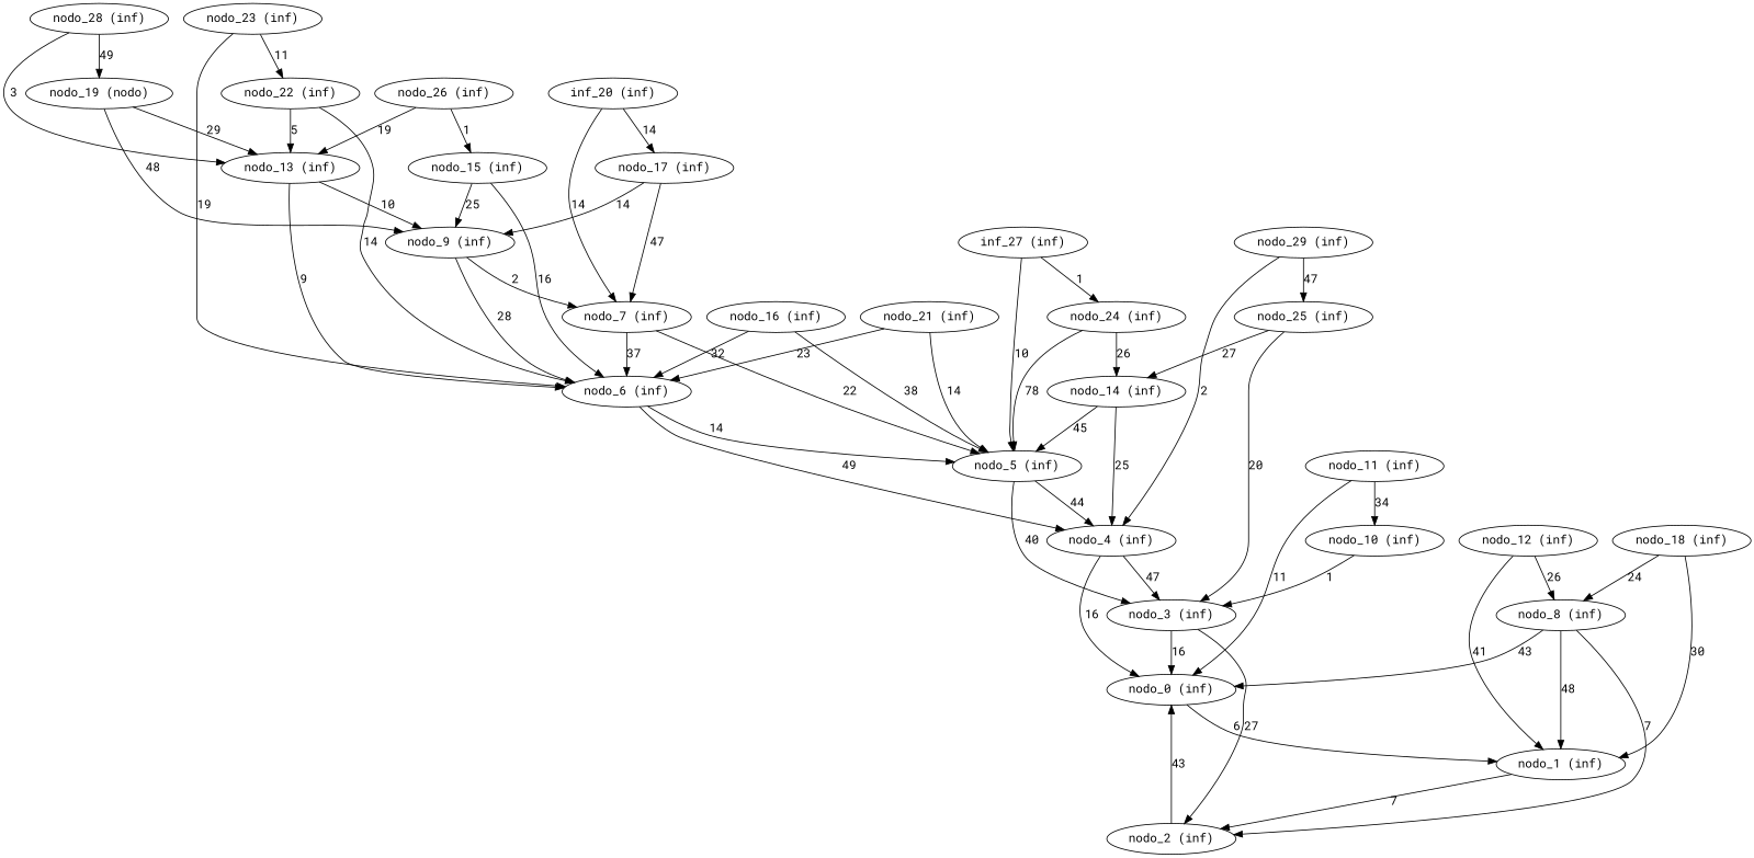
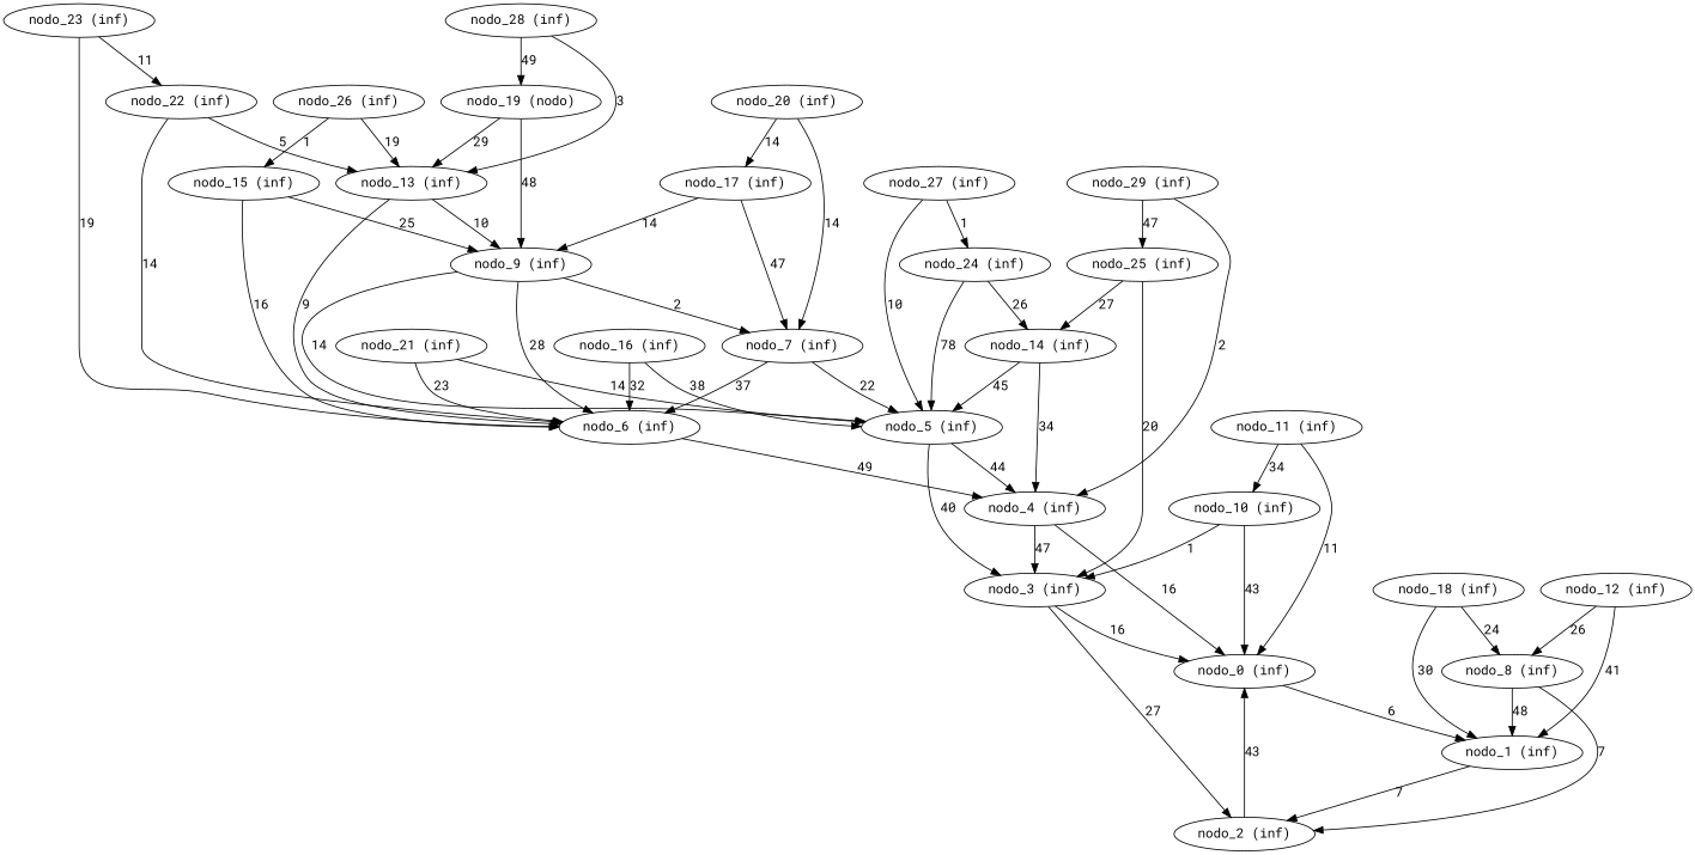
  digraph {
    fontname="Roboto Mono"
    node [fontname="Roboto Mono"]
    edge [fontname="Roboto Mono" weight=14]
    "nodo_0 (inf)"
    "nodo_1 (inf)"
    "nodo_2 (inf)"
    "nodo_3 (inf)"
    "nodo_4 (inf)"
    "nodo_5 (inf)"
    "nodo_6 (inf)"
    "nodo_7 (inf)"
    "nodo_8 (inf)"
    "nodo_9 (inf)"
    "nodo_10 (inf)"
    "nodo_11 (inf)"
    "nodo_12 (inf)"
    "nodo_13 (inf)"
    "nodo_14 (inf)"
    "nodo_15 (inf)"
    "nodo_16 (inf)"
    "nodo_17 (inf)"
    "nodo_18 (inf)"
    n20 [label="nodo_19 (nodo)"]
-   "nodo_20 (inf)" [label="inf_20 (inf)"]
+   "nodo_20 (inf)"
    "nodo_21 (inf)"
    "nodo_22 (inf)"
    "nodo_23 (inf)"
    "nodo_24 (inf)"
    "nodo_25 (inf)"
    "nodo_26 (inf)"
-   "nodo_27 (inf)" [label="inf_27 (inf)"]
+   "nodo_27 (inf)"
    "nodo_28 (inf)"
    "nodo_29 (inf)"
    "nodo_0 (inf)" -> "nodo_1 (inf)" [label=6 weight=6]
    "nodo_1 (inf)" -> "nodo_2 (inf)" [label=7 weight=7]
    "nodo_2 (inf)" -> "nodo_0 (inf)" [label=43 weight=43]
    "nodo_3 (inf)" -> "nodo_0 (inf)" [label=16 weight=16]
    "nodo_3 (inf)" -> "nodo_2 (inf)" [label=27 weight=27]
    "nodo_4 (inf)" -> "nodo_0 (inf)" [label=16 weight=16]
    "nodo_4 (inf)" -> "nodo_3 (inf)" [label=47 weight=47]
    "nodo_5 (inf)" -> "nodo_3 (inf)" [label=40 weight=40]
    "nodo_5 (inf)" -> "nodo_4 (inf)" [label=44 weight=44]
    "nodo_6 (inf)" -> "nodo_4 (inf)" [label=49 weight=49]
-   "nodo_6 (inf)" -> "nodo_5 (inf)" [label=14]
+   "nodo_9 (inf)" -> "nodo_5 (inf)" [label=14]
    "nodo_7 (inf)" -> "nodo_5 (inf)" [label=22 weight=22]
    "nodo_7 (inf)" -> "nodo_6 (inf)" [label=37 weight=37]
    "nodo_8 (inf)" -> "nodo_1 (inf)" [label=48 weight=48]
    "nodo_8 (inf)" -> "nodo_2 (inf)" [label=7 weight=7]
    "nodo_9 (inf)" -> "nodo_6 (inf)" [label=28 weight=28]
    "nodo_9 (inf)" -> "nodo_7 (inf)" [label=2 weight=2]
-   "nodo_8 (inf)" -> "nodo_0 (inf)" [label=43 weight=43]
+   "nodo_10 (inf)" -> "nodo_0 (inf)" [label=43 weight=43]
    "nodo_10 (inf)" -> "nodo_3 (inf)" [label=1 weight=1]
    "nodo_11 (inf)" -> "nodo_0 (inf)" [label=11 weight=11]
    "nodo_11 (inf)" -> "nodo_10 (inf)" [label=34 weight=34]
    "nodo_12 (inf)" -> "nodo_1 (inf)" [label=41 weight=41]
    "nodo_12 (inf)" -> "nodo_8 (inf)" [label=26 weight=26]
    "nodo_13 (inf)" -> "nodo_6 (inf)" [label=9 weight=9]
    "nodo_13 (inf)" -> "nodo_9 (inf)" [label=10 weight=10]
-   "nodo_14 (inf)" -> "nodo_4 (inf)" [label=25 weight=25]
+   "nodo_14 (inf)" -> "nodo_4 (inf)" [label=34 weight=25]
    "nodo_14 (inf)" -> "nodo_5 (inf)" [label=45 weight=45]
    "nodo_15 (inf)" -> "nodo_6 (inf)" [label=16 weight=16]
    "nodo_15 (inf)" -> "nodo_9 (inf)" [label=25 weight=25]
    "nodo_16 (inf)" -> "nodo_5 (inf)" [label=38 weight=38]
    "nodo_16 (inf)" -> "nodo_6 (inf)" [label=32 weight=32]
    "nodo_17 (inf)" -> "nodo_7 (inf)" [label=47 weight=47]
    "nodo_17 (inf)" -> "nodo_9 (inf)" [label=14]
    "nodo_18 (inf)" -> "nodo_1 (inf)" [label=30 weight=30]
    "nodo_18 (inf)" -> "nodo_8 (inf)" [label=24 weight=24]
    n20 -> "nodo_9 (inf)" [label=48 weight=48]
    n20 -> "nodo_13 (inf)" [label=29 weight=29]
    "nodo_20 (inf)" -> "nodo_7 (inf)" [label=14]
    "nodo_20 (inf)" -> "nodo_17 (inf)" [label=14]
    "nodo_21 (inf)" -> "nodo_5 (inf)" [label=14]
    "nodo_21 (inf)" -> "nodo_6 (inf)" [label=23 weight=23]
    "nodo_22 (inf)" -> "nodo_6 (inf)" [label=14]
    "nodo_22 (inf)" -> "nodo_13 (inf)" [label=5 weight=5]
    "nodo_23 (inf)" -> "nodo_6 (inf)" [label=19 weight=19]
    "nodo_23 (inf)" -> "nodo_22 (inf)" [label=11 weight=11]
    "nodo_24 (inf)" -> "nodo_5 (inf)" [label=78 weight=48]
    "nodo_24 (inf)" -> "nodo_14 (inf)" [label=26 weight=26]
    "nodo_25 (inf)" -> "nodo_3 (inf)" [label=20 weight=20]
    "nodo_25 (inf)" -> "nodo_14 (inf)" [label=27 weight=27]
    "nodo_26 (inf)" -> "nodo_13 (inf)" [label=19 weight=32]
    "nodo_26 (inf)" -> "nodo_15 (inf)" [label=1 weight=1]
    "nodo_27 (inf)" -> "nodo_5 (inf)" [label=10 weight=10]
    "nodo_27 (inf)" -> "nodo_24 (inf)" [label=1 weight=1]
    "nodo_28 (inf)" -> "nodo_13 (inf)" [label=3 weight=3]
    "nodo_28 (inf)" -> n20 [label=49 weight=49]
    "nodo_29 (inf)" -> "nodo_4 (inf)" [label=2 weight=2]
    "nodo_29 (inf)" -> "nodo_25 (inf)" [label=47 weight=47]
  }
